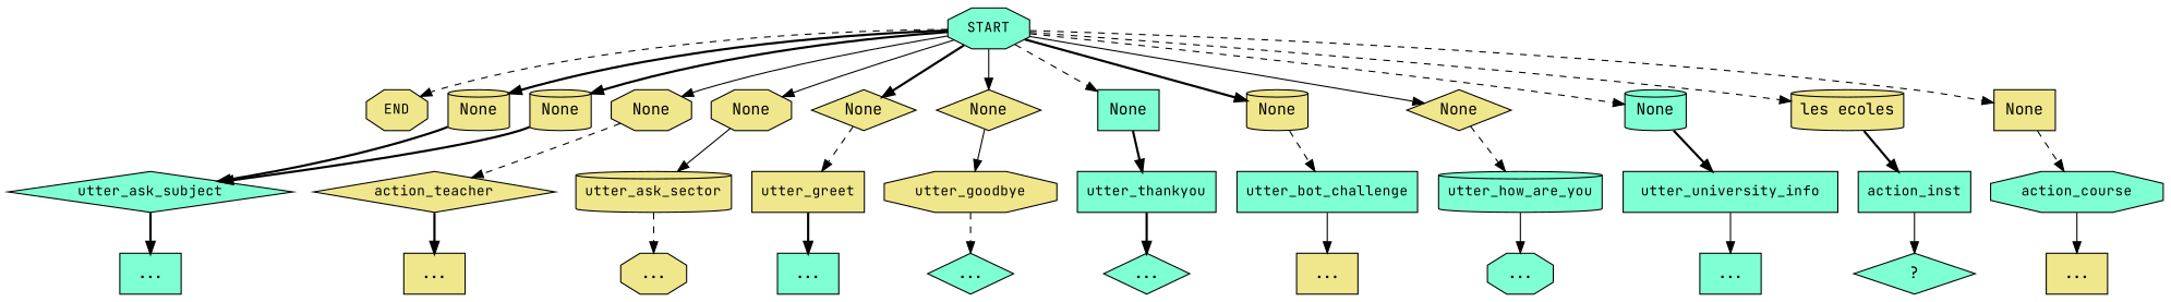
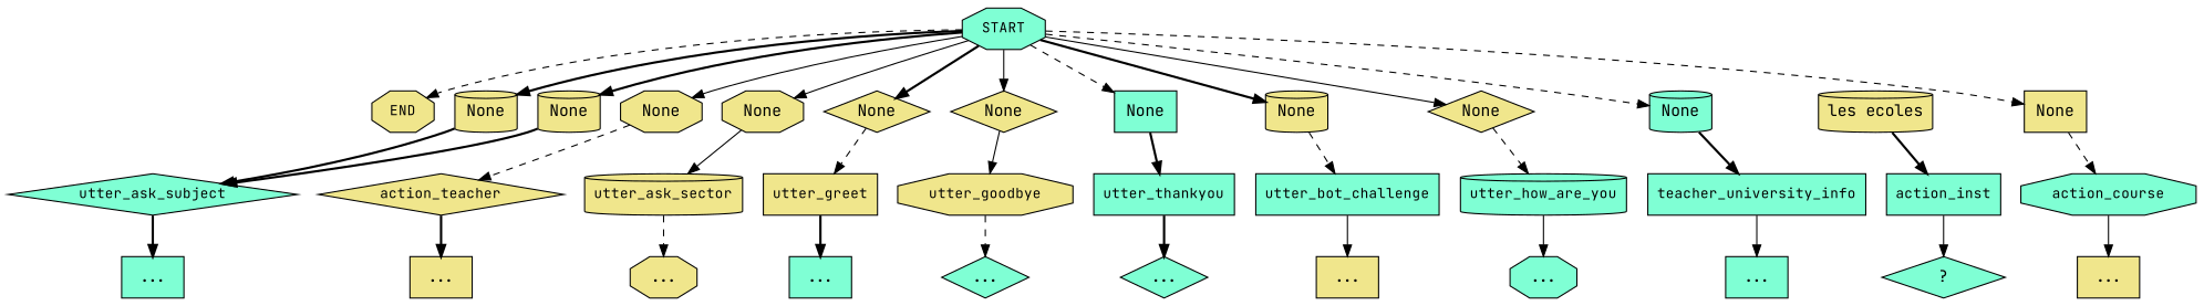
  digraph {
    fontname="JetBrains Mono"
    node [fillcolor=khaki fontname="JetBrains Mono" shape=box style=filled]
    edge [fontname="JetBrains Mono" style=bold]
    n1 [fillcolor=aquamarine fontsize=12 label=START shape=octagon]
    n2 [fontsize=12 label=END shape=octagon]
    n3 [label=None shape=cylinder]
    n4 [label=None shape=cylinder]
    n5 [label=None shape=octagon]
    n6 [label=None shape=octagon]
    n7 [label=None shape=diamond]
    n8 [label=None shape=diamond]
    n9 [fillcolor=aquamarine label=None]
    n10 [label=None shape=cylinder]
    n11 [label=None shape=diamond]
    n12 [fillcolor=aquamarine label=None shape=cylinder]
    n13 [label="les ecoles" shape=cylinder]
    n14 [label=None]
    n15 [fillcolor=aquamarine fontsize=12 label=utter_ask_subject shape=diamond]
    n16 [fontsize=12 label=action_teacher shape=diamond]
    n17 [fontsize=12 label=utter_ask_sector shape=cylinder]
    n18 [fontsize=12 label=utter_greet]
    n19 [fontsize=12 label=utter_goodbye shape=octagon]
    n20 [fillcolor=aquamarine fontsize=12 label=utter_thankyou]
    n21 [fillcolor=aquamarine fontsize=12 label=utter_bot_challenge]
    n22 [fillcolor=aquamarine fontsize=12 label=utter_how_are_you shape=cylinder]
-   n23 [fillcolor=aquamarine fontsize=12 label=utter_university_info]
+   n23 [fillcolor=aquamarine fontsize=12 label=teacher_university_info]
    n24 [fillcolor=aquamarine fontsize=12 label=action_inst]
    n25 [fillcolor=aquamarine fontsize=12 label=action_course shape=octagon]
    n26 [fillcolor=aquamarine label="..."]
    n27 [label="..."]
    n28 [label="..." shape=octagon]
    n29 [fillcolor=aquamarine label="..."]
    n30 [fillcolor=aquamarine label="..." shape=diamond]
    n31 [fillcolor=aquamarine label="..." shape=diamond]
    n32 [label="..."]
    n33 [fillcolor=aquamarine label="..." shape=octagon]
    n34 [fillcolor=aquamarine label="..."]
    n35 [fillcolor=aquamarine label="  ?  " shape=diamond]
    n36 [label="..."]
    n1 -> n2 [style=dashed]
    n1 -> n3
    n1 -> n4
    n1 -> n5 [style=solid]
    n1 -> n6 [style=solid]
    n1 -> n7
    n1 -> n8 [style=solid]
    n1 -> n9 [style=dashed]
    n1 -> n10
    n1 -> n11 [style=solid]
    n1 -> n12 [style=dashed]
-   n1 -> n13 [style=dashed]
    n1 -> n14 [style=dashed]
    n3 -> n15
    n4 -> n15
    n5 -> n16 [style=dashed]
    n6 -> n17 [style=solid]
    n7 -> n18 [style=dashed]
    n8 -> n19 [style=solid]
    n9 -> n20
    n10 -> n21 [style=dashed]
    n11 -> n22 [style=dashed]
    n12 -> n23
    n13 -> n24
    n14 -> n25 [style=dashed]
    n15 -> n26
    n16 -> n27
    n17 -> n28 [style=dashed]
    n18 -> n29
    n19 -> n30 [style=dashed]
    n20 -> n31
    n21 -> n32 [style=solid]
    n22 -> n33 [style=solid]
    n23 -> n34 [style=solid]
    n24 -> n35 [style=solid]
    n25 -> n36 [style=solid]
  }
